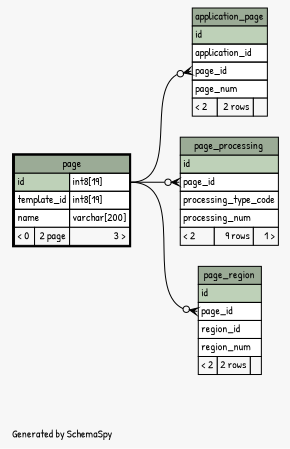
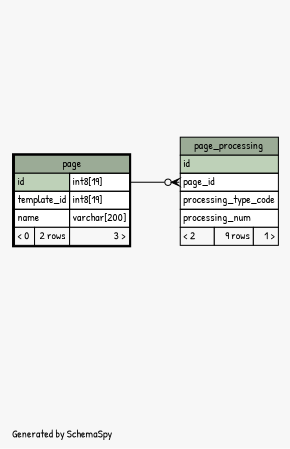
  digraph {
    bgcolor="#f7f7f7"
    fontname="Patrick Hand"
    fontsize=11
    label="\nGenerated by SchemaSpy"
    labeljust=l
    nodesep=0.18
    rankdir=RL
    ranksep=0.46
    node [fontname="Patrick Hand" fontsize=11 shape=plaintext]
    edge [arrowhead=none arrowsize=0.8 arrowtail=crowodot dir=back fontname="Patrick Hand" headport="id.type:e" tailport="page_id:w"]
-   n1 [label=<     <TABLE BORDER="0" CELLBORDER="1" CELLSPACING="0" BGCOLOR="#ffffff">       <TR><TD COLSPAN="3" BGCOLOR="#9bab96" ALIGN="CENTER">application_page</TD></TR>       <TR><TD PORT="id" COLSPAN="3" BGCOLOR="#bed1b8" ALIGN="LEFT">id</TD></TR>       <TR><TD PORT="application_id" COLSPAN="3" ALIGN="LEFT">application_id</TD></TR>       <TR><TD PORT="page_id" COLSPAN="3" ALIGN="LEFT">page_id</TD></TR>       <TR><TD PORT="page_num" COLSPAN="3" ALIGN="LEFT">page_num</TD></TR>       <TR><TD ALIGN="LEFT" BGCOLOR="#f7f7f7">&lt; 2</TD><TD ALIGN="RIGHT" BGCOLOR="#f7f7f7">2 rows</TD><TD ALIGN="RIGHT" BGCOLOR="#f7f7f7">  </TD></TR>     </TABLE>>]
-   n2 [label=<     <TABLE BORDER="2" CELLBORDER="1" CELLSPACING="0" BGCOLOR="#ffffff">       <TR><TD COLSPAN="3" BGCOLOR="#9bab96" ALIGN="CENTER">page</TD></TR>       <TR><TD PORT="id" COLSPAN="2" BGCOLOR="#bed1b8" ALIGN="LEFT">id</TD><TD PORT="id.type" ALIGN="LEFT">int8[19]</TD></TR>       <TR><TD PORT="template_id" COLSPAN="2" ALIGN="LEFT">template_id</TD><TD PORT="template_id.type" ALIGN="LEFT">int8[19]</TD></TR>       <TR><TD PORT="name" COLSPAN="2" ALIGN="LEFT">name</TD><TD PORT="name.type" ALIGN="LEFT">varchar[200]</TD></TR>       <TR><TD ALIGN="LEFT" BGCOLOR="#f7f7f7">&lt; 0</TD><TD ALIGN="RIGHT" BGCOLOR="#f7f7f7">2 page</TD><TD ALIGN="RIGHT" BGCOLOR="#f7f7f7">3 &gt;</TD></TR>     </TABLE>>]
+   n2 [label=<     <TABLE BORDER="2" CELLBORDER="1" CELLSPACING="0" BGCOLOR="#ffffff">       <TR><TD COLSPAN="3" BGCOLOR="#9bab96" ALIGN="CENTER">page</TD></TR>       <TR><TD PORT="id" COLSPAN="2" BGCOLOR="#bed1b8" ALIGN="LEFT">id</TD><TD PORT="id.type" ALIGN="LEFT">int8[19]</TD></TR>       <TR><TD PORT="template_id" COLSPAN="2" ALIGN="LEFT">template_id</TD><TD PORT="template_id.type" ALIGN="LEFT">int8[19]</TD></TR>       <TR><TD PORT="name" COLSPAN="2" ALIGN="LEFT">name</TD><TD PORT="name.type" ALIGN="LEFT">varchar[200]</TD></TR>       <TR><TD ALIGN="LEFT" BGCOLOR="#f7f7f7">&lt; 0</TD><TD ALIGN="RIGHT" BGCOLOR="#f7f7f7">2 rows</TD><TD ALIGN="RIGHT" BGCOLOR="#f7f7f7">3 &gt;</TD></TR>     </TABLE>>]
    n3 [label=<     <TABLE BORDER="0" CELLBORDER="1" CELLSPACING="0" BGCOLOR="#ffffff">       <TR><TD COLSPAN="3" BGCOLOR="#9bab96" ALIGN="CENTER">page_processing</TD></TR>       <TR><TD PORT="id" COLSPAN="3" BGCOLOR="#bed1b8" ALIGN="LEFT">id</TD></TR>       <TR><TD PORT="page_id" COLSPAN="3" ALIGN="LEFT">page_id</TD></TR>       <TR><TD PORT="processing_type_code" COLSPAN="3" ALIGN="LEFT">processing_type_code</TD></TR>       <TR><TD PORT="processing_num" COLSPAN="3" ALIGN="LEFT">processing_num</TD></TR>       <TR><TD ALIGN="LEFT" BGCOLOR="#f7f7f7">&lt; 2</TD><TD ALIGN="RIGHT" BGCOLOR="#f7f7f7">9 rows</TD><TD ALIGN="RIGHT" BGCOLOR="#f7f7f7">1 &gt;</TD></TR>     </TABLE>>]
-   n4 [label=<     <TABLE BORDER="0" CELLBORDER="1" CELLSPACING="0" BGCOLOR="#ffffff">       <TR><TD COLSPAN="3" BGCOLOR="#9bab96" ALIGN="CENTER">page_region</TD></TR>       <TR><TD PORT="id" COLSPAN="3" BGCOLOR="#bed1b8" ALIGN="LEFT">id</TD></TR>       <TR><TD PORT="page_id" COLSPAN="3" ALIGN="LEFT">page_id</TD></TR>       <TR><TD PORT="region_id" COLSPAN="3" ALIGN="LEFT">region_id</TD></TR>       <TR><TD PORT="region_num" COLSPAN="3" ALIGN="LEFT">region_num</TD></TR>       <TR><TD ALIGN="LEFT" BGCOLOR="#f7f7f7">&lt; 2</TD><TD ALIGN="RIGHT" BGCOLOR="#f7f7f7">2 rows</TD><TD ALIGN="RIGHT" BGCOLOR="#f7f7f7">  </TD></TR>     </TABLE>>]
-   n1 -> n2
    n3 -> n2
-   n4 -> n2
  }
